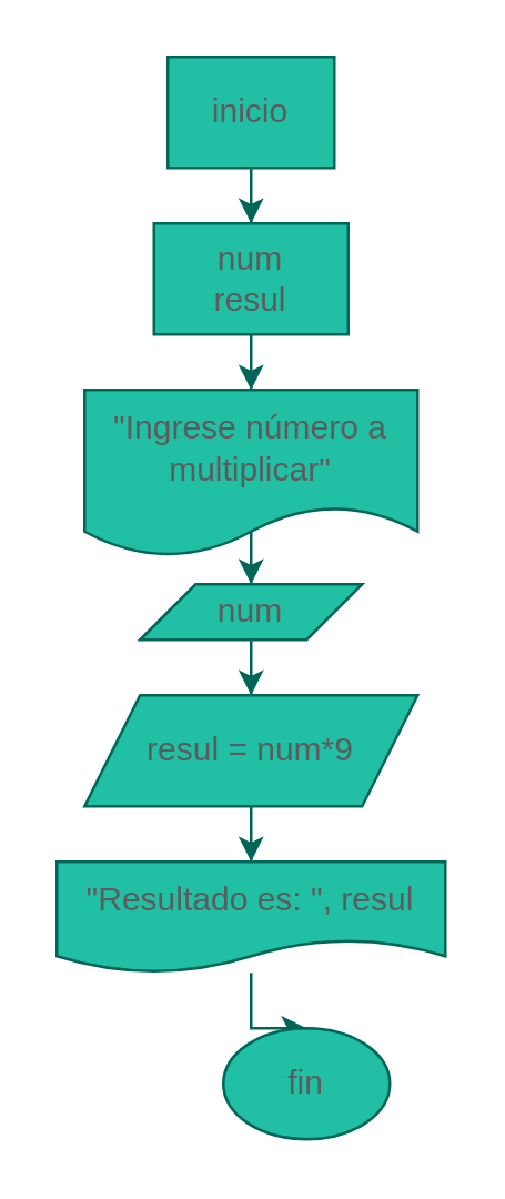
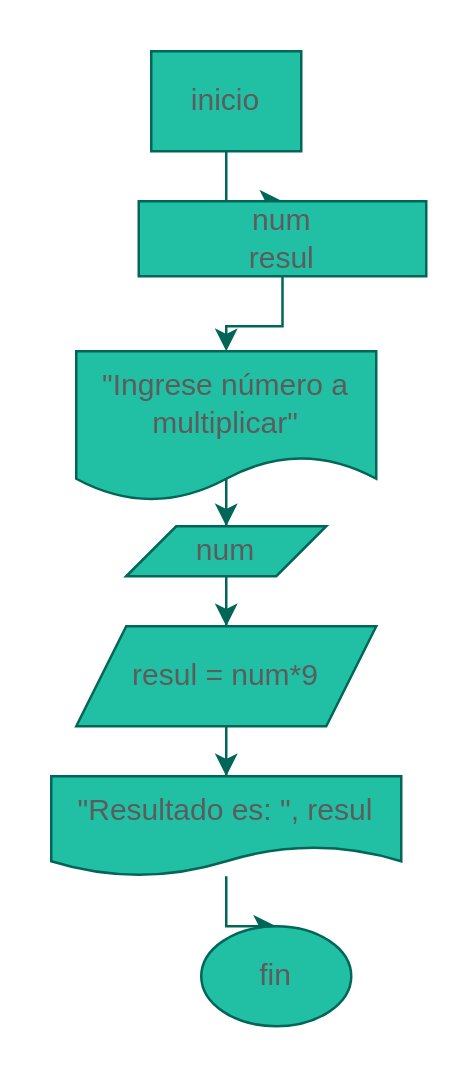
  <mxCell id="0" />
  <mxCell id="1" parent="0" />
  <mxCell id="2" value="" style="edgeStyle=orthogonalEdgeStyle;rounded=0;orthogonalLoop=1;jettySize=auto;html=1;strokeColor=#006658;fontColor=#5C5C5C;" edge="1" parent="1" source="3" target="7"><mxGeometry relative="1" as="geometry" /></mxCell>
  <mxCell id="3" value="inicio" style="whiteSpace=wrap;html=1;fillColor=#21C0A5;strokeColor=#006658;fontColor=#5C5C5C;rounded=0;" vertex="1" parent="1"><mxGeometry x="60" y="20" width="60" height="40" as="geometry" /></mxCell>
  <mxCell id="4" value="" style="edgeStyle=orthogonalEdgeStyle;rounded=0;orthogonalLoop=1;jettySize=auto;html=1;strokeColor=#006658;fontColor=#5C5C5C;" edge="1" parent="1" source="5" target="9"><mxGeometry relative="1" as="geometry" /></mxCell>
  <mxCell id="5" value="&quot;Ingrese número a multiplicar&quot;" style="shape=document;whiteSpace=wrap;html=1;boundedLbl=1;fillColor=#21C0A5;strokeColor=#006658;fontColor=#5C5C5C;" vertex="1" parent="1"><mxGeometry x="30" y="140" width="120" height="60" as="geometry" /></mxCell>
  <mxCell id="6" style="edgeStyle=orthogonalEdgeStyle;rounded=0;orthogonalLoop=1;jettySize=auto;html=1;entryX=0.5;entryY=0;entryDx=0;entryDy=0;strokeColor=#006658;fontColor=#5C5C5C;" edge="1" parent="1" source="7" target="5"><mxGeometry relative="1" as="geometry" /></mxCell>
- <mxCell id="7" value="num&lt;br&gt;resul" style="rounded=0;whiteSpace=wrap;html=1;fillColor=#21C0A5;strokeColor=#006658;fontColor=#5C5C5C;" vertex="1" parent="1"><mxGeometry x="55" y="80" width="70" height="40" as="geometry" /></mxCell>
+ <mxCell id="7" value="num&lt;br&gt;resul" style="rounded=0;whiteSpace=wrap;html=1;fillColor=#21C0A5;strokeColor=#006658;fontColor=#5C5C5C;" vertex="1" parent="1"><mxGeometry x="55" y="80" width="115" height="30" as="geometry" /></mxCell>
  <mxCell id="8" value="" style="edgeStyle=orthogonalEdgeStyle;rounded=0;orthogonalLoop=1;jettySize=auto;html=1;strokeColor=#006658;fontColor=#5C5C5C;" edge="1" parent="1" source="9" target="11"><mxGeometry relative="1" as="geometry" /></mxCell>
  <mxCell id="9" value="num" style="shape=parallelogram;perimeter=parallelogramPerimeter;whiteSpace=wrap;html=1;fixedSize=1;fillColor=#21C0A5;strokeColor=#006658;fontColor=#5C5C5C;" vertex="1" parent="1"><mxGeometry x="50" y="210" width="80" height="20" as="geometry" /></mxCell>
  <mxCell id="10" value="" style="edgeStyle=orthogonalEdgeStyle;rounded=0;orthogonalLoop=1;jettySize=auto;html=1;strokeColor=#006658;fontColor=#5C5C5C;" edge="1" parent="1" source="11" target="13"><mxGeometry relative="1" as="geometry" /></mxCell>
  <mxCell id="11" value="resul = num*9" style="shape=parallelogram;perimeter=parallelogramPerimeter;whiteSpace=wrap;html=1;fixedSize=1;fillColor=#21C0A5;strokeColor=#006658;fontColor=#5C5C5C;" vertex="1" parent="1"><mxGeometry x="30" y="250" width="120" height="40" as="geometry" /></mxCell>
  <mxCell id="12" value="" style="edgeStyle=orthogonalEdgeStyle;rounded=0;orthogonalLoop=1;jettySize=auto;html=1;strokeColor=#006658;fontColor=#5C5C5C;" edge="1" parent="1" source="13" target="14"><mxGeometry relative="1" as="geometry" /></mxCell>
  <mxCell id="13" value="&quot;Resultado es: &quot;, resul" style="shape=document;whiteSpace=wrap;html=1;boundedLbl=1;fillColor=#21C0A5;strokeColor=#006658;fontColor=#5C5C5C;" vertex="1" parent="1"><mxGeometry x="20" y="310" width="140" height="40" as="geometry" /></mxCell>
  <mxCell id="14" value="fin" style="ellipse;whiteSpace=wrap;html=1;fillColor=#21C0A5;strokeColor=#006658;fontColor=#5C5C5C;" vertex="1" parent="1"><mxGeometry x="80" y="370" width="60" height="40" as="geometry" /></mxCell>
